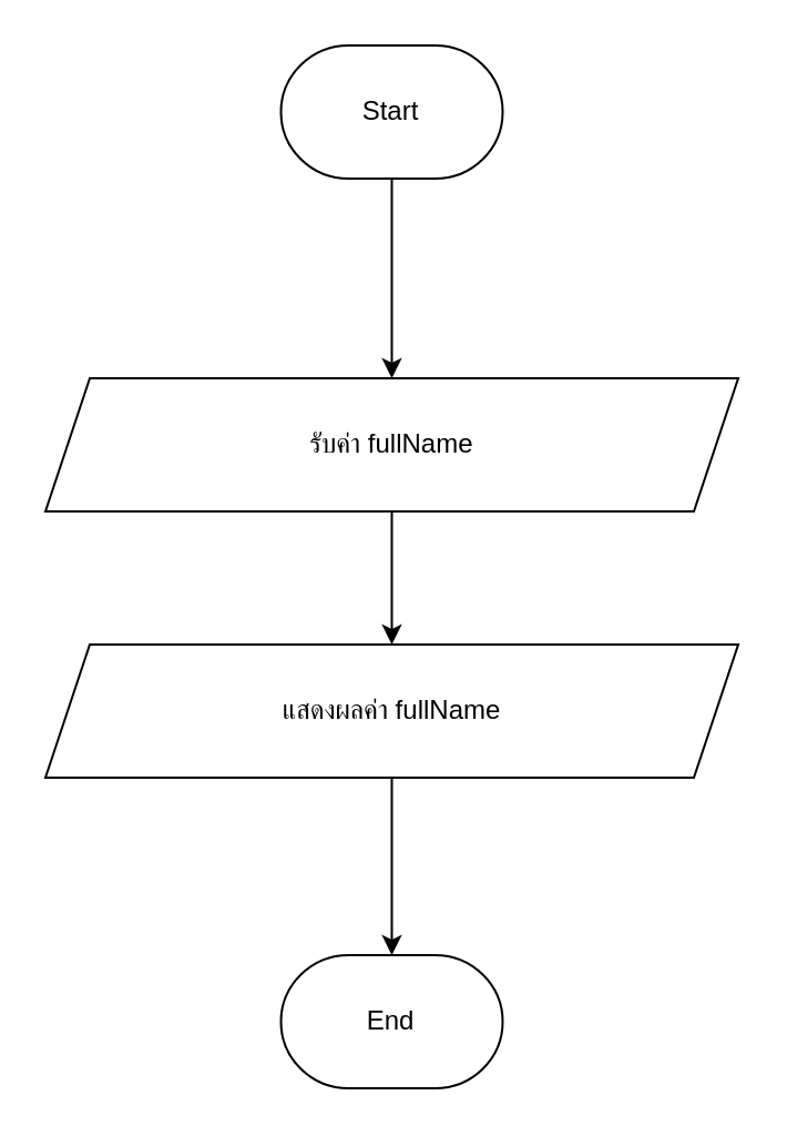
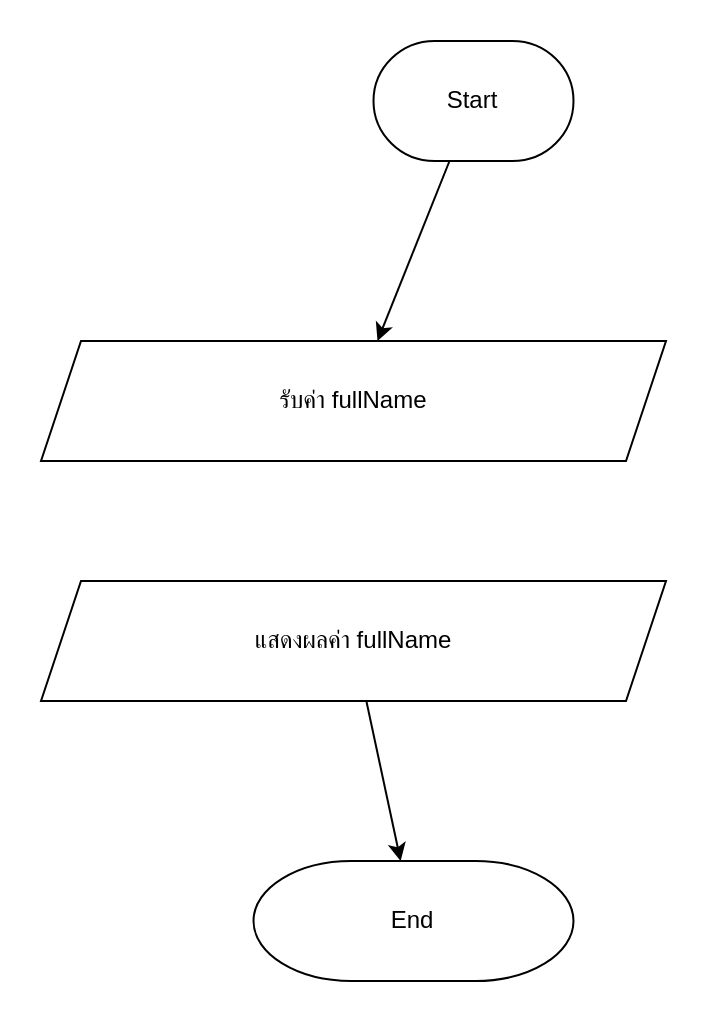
  <mxCell id="0" />
  <mxCell id="1" parent="0" />
- <mxCell id="2" value="" style="edgeStyle=none;html=1;" edge="1" parent="1" source="3" target="8"><mxGeometry relative="1" as="geometry" /></mxCell>
  <mxCell id="3" value="รับค่า fullName" style="shape=parallelogram;perimeter=parallelogramPerimeter;whiteSpace=wrap;html=1;fixedSize=1;" vertex="1" parent="1"><mxGeometry x="20" y="170" width="312.5" height="60" as="geometry" /></mxCell>
  <mxCell id="4" value="" style="edgeStyle=none;html=1;" edge="1" parent="1" source="5" target="3"><mxGeometry relative="1" as="geometry" /></mxCell>
- <mxCell id="5" value="Start" style="strokeWidth=1;html=1;shape=mxgraph.flowchart.terminator;whiteSpace=wrap;" vertex="1" parent="1"><mxGeometry x="126.25" y="20" width="100" height="60" as="geometry" /></mxCell>
- <mxCell id="6" value="End" style="strokeWidth=1;html=1;shape=mxgraph.flowchart.terminator;whiteSpace=wrap;" vertex="1" parent="1"><mxGeometry x="126.25" y="430" width="100" height="60" as="geometry" /></mxCell>
+ <mxCell id="5" value="Start" style="strokeWidth=1;html=1;shape=mxgraph.flowchart.terminator;whiteSpace=wrap;" vertex="1" parent="1"><mxGeometry x="186.25" y="20" width="100" height="60" as="geometry" /></mxCell>
+ <mxCell id="6" value="End" style="strokeWidth=1;html=1;shape=mxgraph.flowchart.terminator;whiteSpace=wrap;" vertex="1" parent="1"><mxGeometry x="126.25" y="430" width="160" height="60" as="geometry" /></mxCell>
  <mxCell id="7" value="" style="edgeStyle=none;html=1;" edge="1" parent="1" source="8" target="6"><mxGeometry relative="1" as="geometry" /></mxCell>
  <mxCell id="8" value="แสดงผลค่า fullName" style="shape=parallelogram;perimeter=parallelogramPerimeter;whiteSpace=wrap;html=1;fixedSize=1;" vertex="1" parent="1"><mxGeometry x="20" y="290" width="312.5" height="60" as="geometry" /></mxCell>
